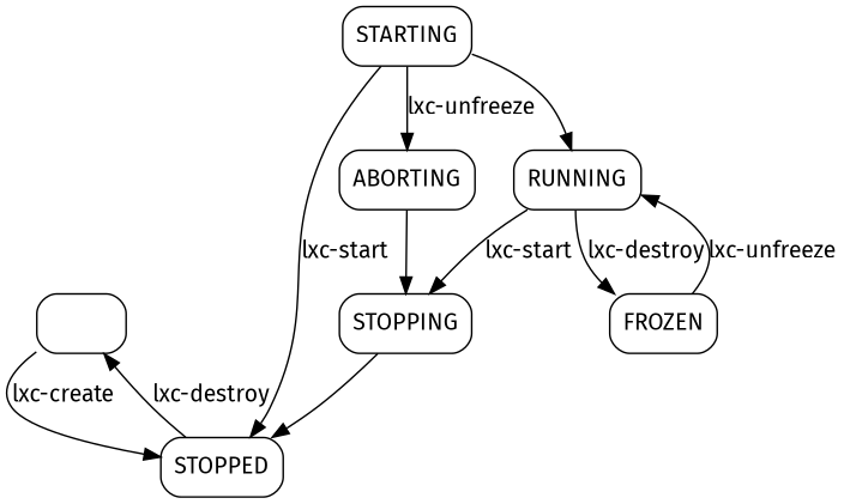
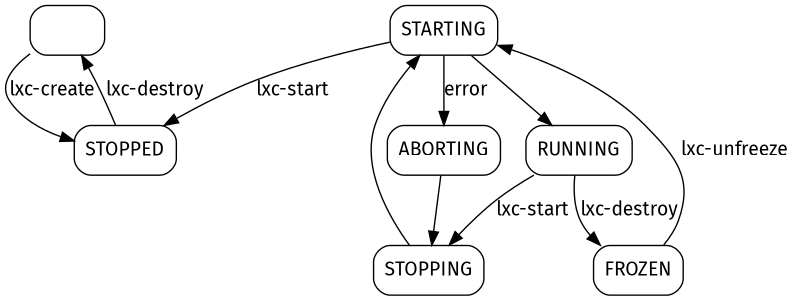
  digraph {
    fontname="Fira Sans"
    rankdir=TB
    node [fontname="Fira Sans" shape=rect style=rounded]
    edge [fontname="Fira Sans"]
    ""
    STOPPED
    STARTING
    ABORTING
    RUNNING
    STOPPING
    FROZEN
    "" -> STOPPED [label="lxc-create"]
    STOPPED -> "" [label="lxc-destroy"]
    STARTING -> STOPPED [label="lxc-start"]
-   STARTING -> ABORTING [label="lxc-unfreeze"]
+   STARTING -> ABORTING [label=error]
    STARTING -> RUNNING
    ABORTING -> STOPPING
    RUNNING -> STOPPING [label="lxc-start"]
    RUNNING -> FROZEN [label="lxc-destroy"]
-   STOPPING -> STOPPED
-   FROZEN -> RUNNING [label="lxc-unfreeze"]
+   STOPPING -> STARTING
+   FROZEN -> STARTING [label="lxc-unfreeze"]
  }
